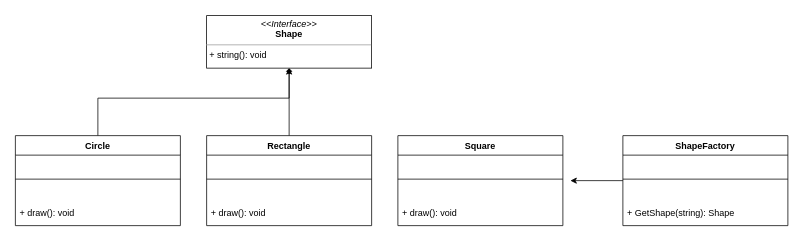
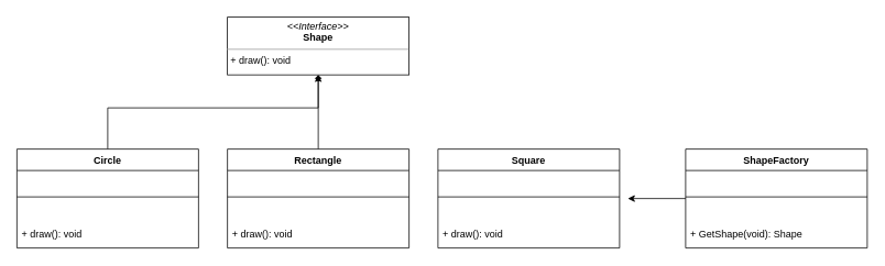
  <mxCell id="0" />
  <mxCell id="1" parent="0" />
- <mxCell id="2" value="&lt;p style=&quot;margin: 0px ; margin-top: 4px ; text-align: center&quot;&gt;&lt;i&gt;&amp;lt;&amp;lt;Interface&amp;gt;&amp;gt;&lt;/i&gt;&lt;br&gt;&lt;b&gt;Shape&lt;/b&gt;&lt;/p&gt;&lt;hr size=&quot;1&quot;&gt;&lt;p style=&quot;margin: 0px ; margin-left: 4px&quot;&gt;+ string(): void&lt;br&gt;&lt;/p&gt;" style="verticalAlign=top;align=left;overflow=fill;fontSize=12;fontFamily=Helvetica;html=1;" parent="1" vertex="1"><mxGeometry x="275" y="20" width="220" height="70" as="geometry" /></mxCell>
+ <mxCell id="2" value="&lt;p style=&quot;margin: 0px ; margin-top: 4px ; text-align: center&quot;&gt;&lt;i&gt;&amp;lt;&amp;lt;Interface&amp;gt;&amp;gt;&lt;/i&gt;&lt;br&gt;&lt;b&gt;Shape&lt;/b&gt;&lt;/p&gt;&lt;hr size=&quot;1&quot;&gt;&lt;p style=&quot;margin: 0px ; margin-left: 4px&quot;&gt;+ draw(): void&lt;br&gt;&lt;/p&gt;" style="verticalAlign=top;align=left;overflow=fill;fontSize=12;fontFamily=Helvetica;html=1;" parent="1" vertex="1"><mxGeometry x="275" y="20" width="220" height="70" as="geometry" /></mxCell>
  <mxCell id="3" style="edgeStyle=orthogonalEdgeStyle;rounded=0;orthogonalLoop=1;jettySize=auto;html=1;entryX=0.5;entryY=1;entryDx=0;entryDy=0;" edge="1" parent="1" source="4" target="2"><mxGeometry relative="1" as="geometry"><Array as="points"><mxPoint x="130" y="130" /><mxPoint x="385" y="130" /></Array></mxGeometry></mxCell>
  <mxCell id="4" value="Circle" style="swimlane;fontStyle=1;align=center;verticalAlign=top;childLayout=stackLayout;horizontal=1;startSize=26;horizontalStack=0;resizeParent=1;resizeParentMax=0;resizeLast=0;collapsible=1;marginBottom=0;" parent="1" vertex="1"><mxGeometry x="20" y="180" width="220" height="120" as="geometry" /></mxCell>
  <mxCell id="5" value="" style="line;strokeWidth=1;fillColor=none;align=left;verticalAlign=middle;spacingTop=-1;spacingLeft=3;spacingRight=3;rotatable=0;labelPosition=right;points=[];portConstraint=eastwest;" parent="4" vertex="1"><mxGeometry y="26" width="220" height="64" as="geometry" /></mxCell>
  <mxCell id="6" value="+ draw(): void" style="text;align=left;verticalAlign=top;spacingLeft=4;spacingRight=4;overflow=hidden;rotatable=0;points=[[0,0.5],[1,0.5]];portConstraint=eastwest;imageAlign=left;rounded=0;glass=0;" parent="4" vertex="1"><mxGeometry y="90" width="220" height="30" as="geometry" /></mxCell>
  <mxCell id="7" style="edgeStyle=orthogonalEdgeStyle;rounded=0;orthogonalLoop=1;jettySize=auto;html=1;entryX=0.5;entryY=1;entryDx=0;entryDy=0;endArrow=diamond;" edge="1" parent="1" source="8" target="2"><mxGeometry relative="1" as="geometry" /></mxCell>
  <mxCell id="8" value="Rectangle" style="swimlane;fontStyle=1;align=center;verticalAlign=top;childLayout=stackLayout;horizontal=1;startSize=26;horizontalStack=0;resizeParent=1;resizeParentMax=0;resizeLast=0;collapsible=1;marginBottom=0;" parent="1" vertex="1"><mxGeometry x="275" y="180" width="220" height="120" as="geometry" /></mxCell>
  <mxCell id="9" value="" style="line;strokeWidth=1;fillColor=none;align=left;verticalAlign=middle;spacingTop=-1;spacingLeft=3;spacingRight=3;rotatable=0;labelPosition=right;points=[];portConstraint=eastwest;" parent="8" vertex="1"><mxGeometry y="26" width="220" height="64" as="geometry" /></mxCell>
  <mxCell id="10" value="+ draw(): void" style="text;align=left;verticalAlign=top;spacingLeft=4;spacingRight=4;overflow=hidden;rotatable=0;points=[[0,0.5],[1,0.5]];portConstraint=eastwest;imageAlign=left;rounded=0;glass=0;" parent="8" vertex="1"><mxGeometry y="90" width="220" height="30" as="geometry" /></mxCell>
  <mxCell id="11" value="Square" style="swimlane;fontStyle=1;align=center;verticalAlign=top;childLayout=stackLayout;horizontal=1;startSize=26;horizontalStack=0;resizeParent=1;resizeParentMax=0;resizeLast=0;collapsible=1;marginBottom=0;" parent="1" vertex="1"><mxGeometry x="530" y="180" width="220" height="120" as="geometry" /></mxCell>
  <mxCell id="12" value="" style="line;strokeWidth=1;fillColor=none;align=left;verticalAlign=middle;spacingTop=-1;spacingLeft=3;spacingRight=3;rotatable=0;labelPosition=right;points=[];portConstraint=eastwest;" parent="11" vertex="1"><mxGeometry y="26" width="220" height="64" as="geometry" /></mxCell>
  <mxCell id="13" value="+ draw(): void" style="text;align=left;verticalAlign=top;spacingLeft=4;spacingRight=4;overflow=hidden;rotatable=0;points=[[0,0.5],[1,0.5]];portConstraint=eastwest;imageAlign=left;rounded=0;glass=0;" parent="11" vertex="1"><mxGeometry y="90" width="220" height="30" as="geometry" /></mxCell>
  <mxCell id="14" style="edgeStyle=orthogonalEdgeStyle;rounded=0;orthogonalLoop=1;jettySize=auto;html=1;" edge="1" parent="1" source="15"><mxGeometry relative="1" as="geometry"><mxPoint x="760" y="240" as="targetPoint" /></mxGeometry></mxCell>
  <mxCell id="15" value="ShapeFactory" style="swimlane;fontStyle=1;align=center;verticalAlign=top;childLayout=stackLayout;horizontal=1;startSize=26;horizontalStack=0;resizeParent=1;resizeParentMax=0;resizeLast=0;collapsible=1;marginBottom=0;" parent="1" vertex="1"><mxGeometry x="830" y="180" width="220" height="120" as="geometry" /></mxCell>
  <mxCell id="16" value="" style="line;strokeWidth=1;fillColor=none;align=left;verticalAlign=middle;spacingTop=-1;spacingLeft=3;spacingRight=3;rotatable=0;labelPosition=right;points=[];portConstraint=eastwest;" parent="15" vertex="1"><mxGeometry y="26" width="220" height="64" as="geometry" /></mxCell>
- <mxCell id="17" value="+ GetShape(string): Shape" style="text;align=left;verticalAlign=top;spacingLeft=4;spacingRight=4;overflow=hidden;rotatable=0;points=[[0,0.5],[1,0.5]];portConstraint=eastwest;imageAlign=left;rounded=0;glass=0;" parent="15" vertex="1"><mxGeometry y="90" width="220" height="30" as="geometry" /></mxCell>
+ <mxCell id="17" value="+ GetShape(void): Shape" style="text;align=left;verticalAlign=top;spacingLeft=4;spacingRight=4;overflow=hidden;rotatable=0;points=[[0,0.5],[1,0.5]];portConstraint=eastwest;imageAlign=left;rounded=0;glass=0;" parent="15" vertex="1"><mxGeometry y="90" width="220" height="30" as="geometry" /></mxCell>
